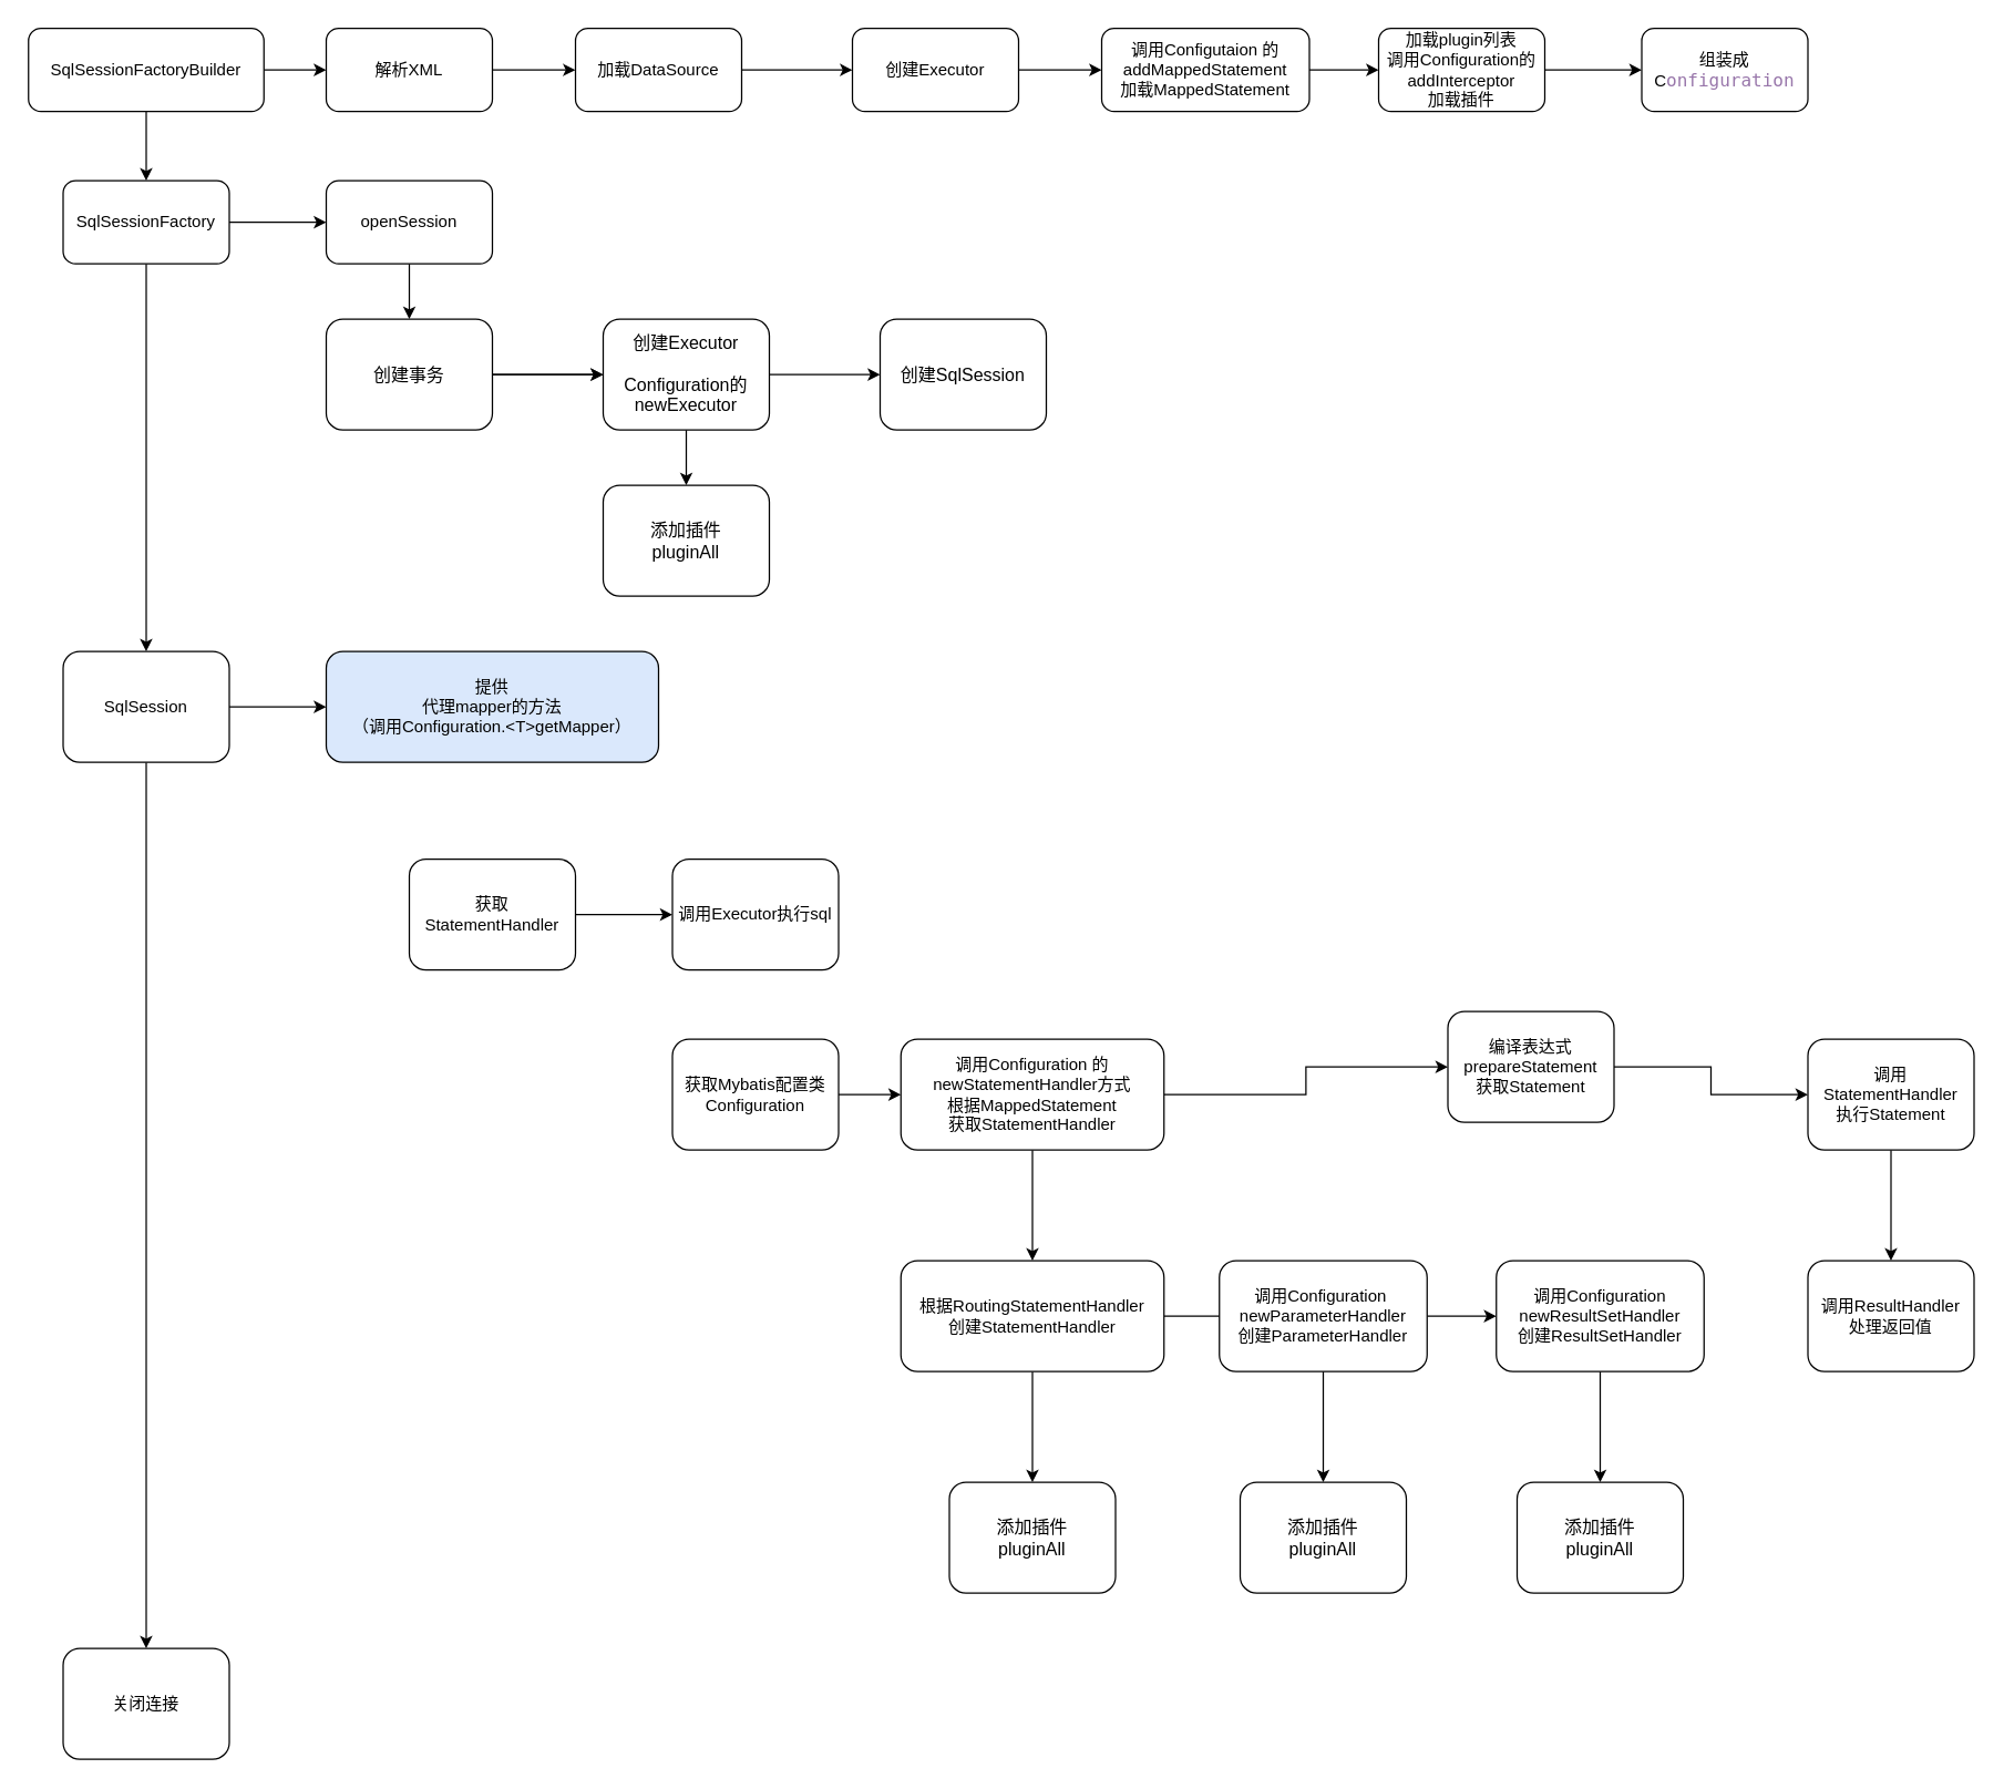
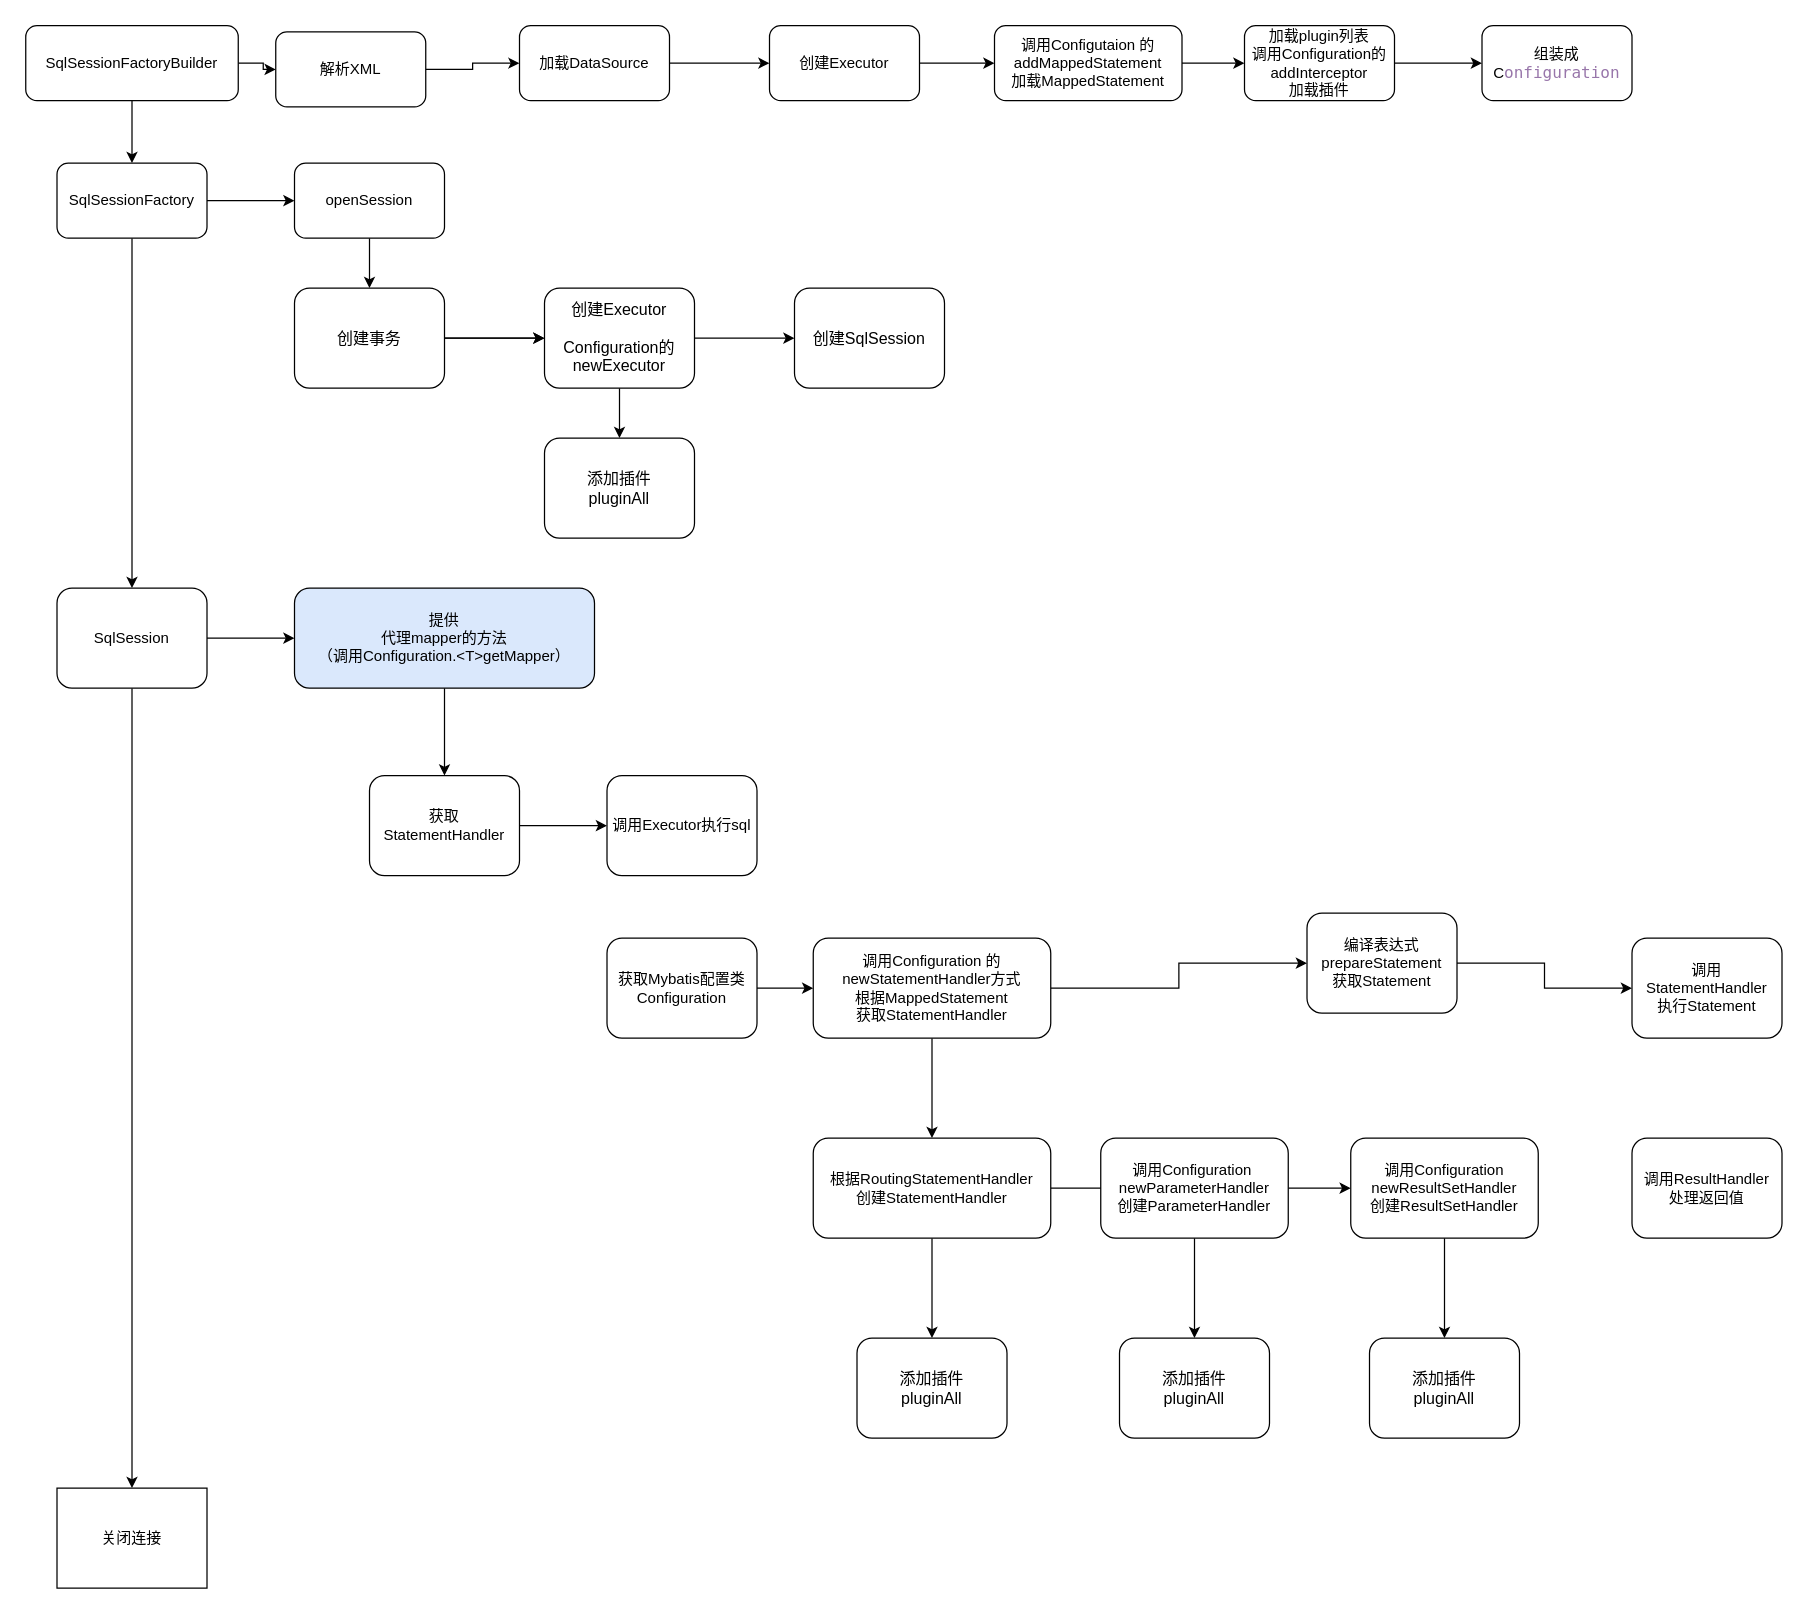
  <mxCell id="0" />
  <mxCell id="1" parent="0" />
  <mxCell id="2" value="" style="edgeStyle=orthogonalEdgeStyle;rounded=0;orthogonalLoop=1;jettySize=auto;html=1;" parent="1" source="4" target="7" edge="1"><mxGeometry relative="1" as="geometry" /></mxCell>
  <mxCell id="3" value="" style="edgeStyle=orthogonalEdgeStyle;rounded=0;orthogonalLoop=1;jettySize=auto;html=1;" parent="1" source="4" target="45" edge="1"><mxGeometry relative="1" as="geometry" /></mxCell>
  <mxCell id="4" value="SqlSessionFactoryBuilder" style="rounded=1;whiteSpace=wrap;html=1;" parent="1" vertex="1"><mxGeometry x="20" y="20" width="170" height="60" as="geometry" /></mxCell>
  <mxCell id="5" value="" style="edgeStyle=orthogonalEdgeStyle;rounded=0;orthogonalLoop=1;jettySize=auto;html=1;" parent="1" source="7" target="10" edge="1"><mxGeometry relative="1" as="geometry" /></mxCell>
  <mxCell id="6" value="" style="edgeStyle=orthogonalEdgeStyle;rounded=0;orthogonalLoop=1;jettySize=auto;html=1;" parent="1" source="7" target="15" edge="1"><mxGeometry relative="1" as="geometry" /></mxCell>
  <mxCell id="7" value="SqlSessionFactory" style="rounded=1;whiteSpace=wrap;html=1;" parent="1" vertex="1"><mxGeometry x="45" y="130" width="120" height="60" as="geometry" /></mxCell>
  <mxCell id="8" value="" style="edgeStyle=orthogonalEdgeStyle;rounded=0;orthogonalLoop=1;jettySize=auto;html=1;" parent="1" source="10" target="11" edge="1"><mxGeometry relative="1" as="geometry" /></mxCell>
  <mxCell id="9" value="" style="edgeStyle=orthogonalEdgeStyle;rounded=0;orthogonalLoop=1;jettySize=auto;html=1;" parent="1" source="10" target="13" edge="1"><mxGeometry relative="1" as="geometry" /></mxCell>
  <mxCell id="10" value="SqlSession" style="rounded=1;whiteSpace=wrap;html=1;" parent="1" vertex="1"><mxGeometry x="45" y="470" width="120" height="80" as="geometry" /></mxCell>
- <mxCell id="11" value="关闭连接" style="rounded=1;whiteSpace=wrap;html=1;" parent="1" vertex="1"><mxGeometry x="45" y="1190" width="120" height="80" as="geometry" /></mxCell>
+ <mxCell id="11" value="关闭连接" style="whiteSpace=wrap;html=1;rounded=0;" parent="1" vertex="1"><mxGeometry x="45" y="1190" width="120" height="80" as="geometry" /></mxCell>
+ <mxCell id="12" value="" style="edgeStyle=orthogonalEdgeStyle;rounded=0;orthogonalLoop=1;jettySize=auto;html=1;" parent="1" source="13" target="17" edge="1"><mxGeometry relative="1" as="geometry" /></mxCell>
  <mxCell id="13" value="提供&lt;br&gt;代理mapper的方法&lt;br&gt;（调用Configuration.&amp;lt;T&amp;gt;getMapper）" style="rounded=1;whiteSpace=wrap;html=1;fillColor=#dae8fc;" parent="1" vertex="1"><mxGeometry x="235" y="470" width="240" height="80" as="geometry" /></mxCell>
  <mxCell id="14" value="" style="edgeStyle=orthogonalEdgeStyle;rounded=0;orthogonalLoop=1;jettySize=auto;html=1;entryX=0.5;entryY=0;entryDx=0;entryDy=0;" parent="1" source="15" target="30" edge="1"><mxGeometry relative="1" as="geometry"><mxPoint x="295" y="270" as="targetPoint" /></mxGeometry></mxCell>
  <mxCell id="15" value="openSession" style="rounded=1;whiteSpace=wrap;html=1;" parent="1" vertex="1"><mxGeometry x="235" y="130" width="120" height="60" as="geometry" /></mxCell>
  <mxCell id="16" value="" style="edgeStyle=orthogonalEdgeStyle;rounded=0;orthogonalLoop=1;jettySize=auto;html=1;" parent="1" source="17" target="18" edge="1"><mxGeometry relative="1" as="geometry" /></mxCell>
  <mxCell id="17" value="获取StatementHandler" style="rounded=1;whiteSpace=wrap;html=1;" parent="1" vertex="1"><mxGeometry x="295" y="620" width="120" height="80" as="geometry" /></mxCell>
  <mxCell id="18" value="调用Executor执行sql" style="rounded=1;whiteSpace=wrap;html=1;" parent="1" vertex="1"><mxGeometry x="485" y="620" width="120" height="80" as="geometry" /></mxCell>
  <mxCell id="19" value="" style="edgeStyle=orthogonalEdgeStyle;rounded=0;orthogonalLoop=1;jettySize=auto;html=1;" parent="1" source="20" target="23" edge="1"><mxGeometry relative="1" as="geometry" /></mxCell>
  <mxCell id="20" value="获取Mybatis配置类&lt;br&gt;Configuration" style="rounded=1;whiteSpace=wrap;html=1;" parent="1" vertex="1"><mxGeometry x="485" y="750" width="120" height="80" as="geometry" /></mxCell>
  <mxCell id="21" value="" style="edgeStyle=orthogonalEdgeStyle;rounded=0;orthogonalLoop=1;jettySize=auto;html=1;" parent="1" source="23" target="25" edge="1"><mxGeometry relative="1" as="geometry" /></mxCell>
  <mxCell id="22" value="" style="edgeStyle=orthogonalEdgeStyle;rounded=0;orthogonalLoop=1;jettySize=auto;html=1;" parent="1" source="23" target="55" edge="1"><mxGeometry relative="1" as="geometry" /></mxCell>
  <mxCell id="23" value="调用Configuration 的 newStatementHandler方式&lt;br&gt;根据MappedStatement&lt;br&gt;获取StatementHandler" style="rounded=1;whiteSpace=wrap;html=1;" parent="1" vertex="1"><mxGeometry x="650" y="750" width="190" height="80" as="geometry" /></mxCell>
  <mxCell id="24" value="" style="edgeStyle=orthogonalEdgeStyle;rounded=0;orthogonalLoop=1;jettySize=auto;html=1;" parent="1" source="25" target="27" edge="1"><mxGeometry relative="1" as="geometry"><mxPoint x="1305" y="790" as="targetPoint" /></mxGeometry></mxCell>
  <mxCell id="25" value="编译表达式prepareStatement&lt;br&gt;获取Statement" style="rounded=1;whiteSpace=wrap;html=1;" parent="1" vertex="1"><mxGeometry x="1045" y="730" width="120" height="80" as="geometry" /></mxCell>
- <mxCell id="26" value="" style="edgeStyle=orthogonalEdgeStyle;rounded=0;orthogonalLoop=1;jettySize=auto;html=1;" parent="1" source="27" target="42" edge="1"><mxGeometry relative="1" as="geometry" /></mxCell>
  <mxCell id="27" value="调用StatementHandler&lt;br&gt;执行Statement" style="rounded=1;whiteSpace=wrap;html=1;" parent="1" vertex="1"><mxGeometry x="1305" y="750" width="120" height="80" as="geometry" /></mxCell>
  <mxCell id="28" value="" style="edgeStyle=orthogonalEdgeStyle;rounded=0;orthogonalLoop=1;jettySize=auto;html=1;" parent="1" source="30" target="33" edge="1"><mxGeometry relative="1" as="geometry" /></mxCell>
  <mxCell id="29" value="" style="edgeStyle=orthogonalEdgeStyle;rounded=0;orthogonalLoop=1;jettySize=auto;html=1;" parent="1" source="30" target="33" edge="1"><mxGeometry relative="1" as="geometry" /></mxCell>
  <mxCell id="30" value="&lt;span style=&quot;font-size: 12.8px&quot;&gt;创建事务&lt;/span&gt;" style="rounded=1;whiteSpace=wrap;html=1;" parent="1" vertex="1"><mxGeometry x="235" y="230" width="120" height="80" as="geometry" /></mxCell>
  <mxCell id="31" value="" style="edgeStyle=orthogonalEdgeStyle;rounded=0;orthogonalLoop=1;jettySize=auto;html=1;entryX=0.5;entryY=0;entryDx=0;entryDy=0;" parent="1" source="33" target="34" edge="1"><mxGeometry relative="1" as="geometry"><mxPoint x="495" y="340" as="targetPoint" /></mxGeometry></mxCell>
  <mxCell id="32" value="" style="edgeStyle=orthogonalEdgeStyle;rounded=0;orthogonalLoop=1;jettySize=auto;html=1;" parent="1" source="33" target="35" edge="1"><mxGeometry relative="1" as="geometry" /></mxCell>
  <mxCell id="33" value="&lt;span style=&quot;font-size: 12.8px&quot;&gt;创建Executor&lt;br&gt;&lt;/span&gt;&lt;br&gt;&lt;div&gt;&lt;span style=&quot;font-size: 12.8px&quot;&gt;Configuration的&lt;/span&gt;&lt;/div&gt;&lt;div&gt;&lt;span style=&quot;font-size: 12.8px&quot;&gt;newExecutor&lt;/span&gt;&lt;/div&gt;" style="rounded=1;whiteSpace=wrap;html=1;" parent="1" vertex="1"><mxGeometry x="435" y="230" width="120" height="80" as="geometry" /></mxCell>
  <mxCell id="34" value="&lt;span style=&quot;font-size: 12.8px&quot;&gt;添加插件&lt;br&gt;pluginAll&lt;/span&gt;" style="rounded=1;whiteSpace=wrap;html=1;" parent="1" vertex="1"><mxGeometry x="435" y="350" width="120" height="80" as="geometry" /></mxCell>
  <mxCell id="35" value="&lt;span style=&quot;font-size: 12.8px&quot;&gt;创建SqlSession&lt;br&gt;&lt;/span&gt;" style="rounded=1;whiteSpace=wrap;html=1;" parent="1" vertex="1"><mxGeometry x="635" y="230" width="120" height="80" as="geometry" /></mxCell>
  <mxCell id="36" value="" style="edgeStyle=orthogonalEdgeStyle;rounded=0;orthogonalLoop=1;jettySize=auto;html=1;" parent="1" source="37" target="39" edge="1"><mxGeometry relative="1" as="geometry" /></mxCell>
  <mxCell id="37" value="加载DataSource" style="rounded=1;whiteSpace=wrap;html=1;" parent="1" vertex="1"><mxGeometry x="415" y="20" width="120" height="60" as="geometry" /></mxCell>
  <mxCell id="38" value="" style="edgeStyle=orthogonalEdgeStyle;rounded=0;orthogonalLoop=1;jettySize=auto;html=1;" edge="1" parent="1" source="39" target="58"><mxGeometry relative="1" as="geometry" /></mxCell>
  <mxCell id="39" value="创建Executor" style="rounded=1;whiteSpace=wrap;html=1;" parent="1" vertex="1"><mxGeometry x="615" y="20" width="120" height="60" as="geometry" /></mxCell>
  <mxCell id="40" value="" style="edgeStyle=orthogonalEdgeStyle;rounded=0;orthogonalLoop=1;jettySize=auto;html=1;" parent="1" source="41" target="43" edge="1"><mxGeometry relative="1" as="geometry" /></mxCell>
  <mxCell id="41" value="加载plugin列表&lt;br&gt;调用Configuration的&lt;br&gt;addInterceptor &lt;br&gt;加载插件" style="rounded=1;whiteSpace=wrap;html=1;" parent="1" vertex="1"><mxGeometry x="995" y="20" width="120" height="60" as="geometry" /></mxCell>
  <mxCell id="42" value="调用ResultHandler &lt;br&gt;处理返回值" style="rounded=1;whiteSpace=wrap;html=1;" parent="1" vertex="1"><mxGeometry x="1305" y="910" width="120" height="80" as="geometry" /></mxCell>
  <mxCell id="43" value="组装成C&lt;span style=&quot;font-family: &amp;#34;jetbrains mono&amp;#34; , monospace ; font-size: 9.6pt ; color: rgb(152 , 118 , 170)&quot;&gt;onfiguration&lt;/span&gt;" style="rounded=1;whiteSpace=wrap;html=1;" parent="1" vertex="1"><mxGeometry x="1185" y="20" width="120" height="60" as="geometry" /></mxCell>
  <mxCell id="44" value="" style="edgeStyle=orthogonalEdgeStyle;rounded=0;orthogonalLoop=1;jettySize=auto;html=1;" parent="1" source="45" target="37" edge="1"><mxGeometry relative="1" as="geometry" /></mxCell>
- <mxCell id="45" value="解析XML" style="rounded=1;whiteSpace=wrap;html=1;" parent="1" vertex="1"><mxGeometry x="235" y="20" width="120" height="60" as="geometry" /></mxCell>
+ <mxCell id="45" value="解析XML" style="rounded=1;whiteSpace=wrap;html=1;" parent="1" vertex="1"><mxGeometry x="220" y="25" width="120" height="60" as="geometry" /></mxCell>
  <mxCell id="46" value="&lt;span style=&quot;font-size: 12.8px&quot;&gt;添加插件&lt;br&gt;pluginAll&lt;/span&gt;" style="rounded=1;whiteSpace=wrap;html=1;" parent="1" vertex="1"><mxGeometry x="895" y="1070" width="120" height="80" as="geometry" /></mxCell>
  <mxCell id="47" value="" style="edgeStyle=orthogonalEdgeStyle;rounded=0;orthogonalLoop=1;jettySize=auto;html=1;exitX=0.5;exitY=1;exitDx=0;exitDy=0;" parent="1" source="49" target="46" edge="1"><mxGeometry relative="1" as="geometry"><mxPoint x="955" y="1030" as="sourcePoint" /></mxGeometry></mxCell>
  <mxCell id="48" value="" style="edgeStyle=orthogonalEdgeStyle;rounded=0;orthogonalLoop=1;jettySize=auto;html=1;" parent="1" source="49" target="51" edge="1"><mxGeometry relative="1" as="geometry" /></mxCell>
  <mxCell id="49" value="调用Configuration&amp;nbsp;&lt;br&gt;newParameterHandler&lt;br&gt;创建ParameterHandler" style="rounded=1;whiteSpace=wrap;html=1;" parent="1" vertex="1"><mxGeometry x="880" y="910" width="150" height="80" as="geometry" /></mxCell>
  <mxCell id="50" value="" style="edgeStyle=orthogonalEdgeStyle;rounded=0;orthogonalLoop=1;jettySize=auto;html=1;exitX=0.5;exitY=1;exitDx=0;exitDy=0;" parent="1" source="51" target="52" edge="1"><mxGeometry relative="1" as="geometry"><mxPoint x="1155" y="1030" as="sourcePoint" /></mxGeometry></mxCell>
  <mxCell id="51" value="调用Configuration&lt;br&gt;newResultSetHandler&lt;br&gt;创建ResultSetHandler" style="rounded=1;whiteSpace=wrap;html=1;" parent="1" vertex="1"><mxGeometry x="1080" y="910" width="150" height="80" as="geometry" /></mxCell>
  <mxCell id="52" value="&lt;span style=&quot;font-size: 12.8px&quot;&gt;添加插件&lt;/span&gt;&lt;br style=&quot;font-size: 12.8px&quot;&gt;&lt;span style=&quot;font-size: 12.8px&quot;&gt;pluginAll&lt;/span&gt;" style="rounded=1;whiteSpace=wrap;html=1;" parent="1" vertex="1"><mxGeometry x="1095" y="1070" width="120" height="80" as="geometry" /></mxCell>
  <mxCell id="53" value="" style="edgeStyle=orthogonalEdgeStyle;rounded=0;orthogonalLoop=1;jettySize=auto;html=1;entryX=0.5;entryY=0;entryDx=0;entryDy=0;" parent="1" source="55" target="56" edge="1"><mxGeometry relative="1" as="geometry"><mxPoint x="745" y="1070" as="targetPoint" /></mxGeometry></mxCell>
  <mxCell id="54" value="" style="edgeStyle=orthogonalEdgeStyle;rounded=0;orthogonalLoop=1;jettySize=auto;html=1;endArrow=none;endFill=0;" parent="1" source="55" target="49" edge="1"><mxGeometry relative="1" as="geometry" /></mxCell>
  <mxCell id="55" value="根据RoutingStatementHandler &lt;br&gt;创建StatementHandler" style="rounded=1;whiteSpace=wrap;html=1;" parent="1" vertex="1"><mxGeometry x="650" y="910" width="190" height="80" as="geometry" /></mxCell>
  <mxCell id="56" value="&lt;span style=&quot;font-size: 12.8px&quot;&gt;添加插件&lt;br&gt;pluginAll&lt;/span&gt;" style="rounded=1;whiteSpace=wrap;html=1;" parent="1" vertex="1"><mxGeometry x="685" y="1070" width="120" height="80" as="geometry" /></mxCell>
  <mxCell id="57" value="" style="edgeStyle=orthogonalEdgeStyle;rounded=0;orthogonalLoop=1;jettySize=auto;html=1;" edge="1" parent="1" source="58" target="41"><mxGeometry relative="1" as="geometry" /></mxCell>
  <mxCell id="58" value="调用Configutaion 的&lt;br&gt;addMappedStatement&lt;br&gt;加载MappedStatement" style="rounded=1;whiteSpace=wrap;html=1;" vertex="1" parent="1"><mxGeometry x="795" y="20" width="150" height="60" as="geometry" /></mxCell>
